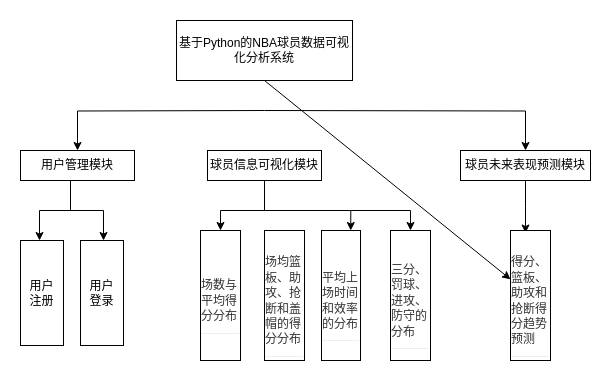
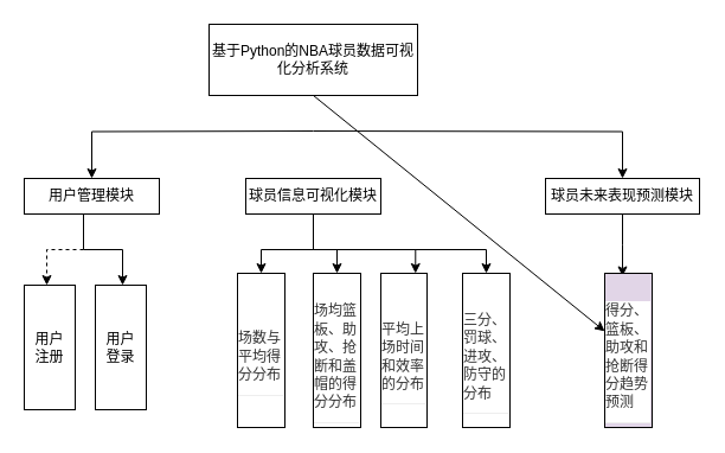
  <mxCell id="0" />
  <mxCell id="1" parent="0" />
  <mxCell id="2" style="edgeStyle=orthogonalEdgeStyle;rounded=0;orthogonalLoop=1;jettySize=auto;html=1;entryX=0.5;entryY=0;entryDx=0;entryDy=0;" edge="1" parent="1" target="6"><mxGeometry relative="1" as="geometry"><mxPoint x="264" y="110" as="sourcePoint" /><mxPoint x="77" y="160" as="targetPoint" /></mxGeometry></mxCell>
  <mxCell id="3" style="edgeStyle=orthogonalEdgeStyle;rounded=0;orthogonalLoop=1;jettySize=auto;html=1;exitX=1;exitY=0.5;exitDx=0;exitDy=0;entryX=0.5;entryY=0;entryDx=0;entryDy=0;" edge="1" parent="1" target="13"><mxGeometry relative="1" as="geometry"><mxPoint x="264" y="110" as="sourcePoint" /><mxPoint x="357" y="210" as="targetPoint" /></mxGeometry></mxCell>
  <mxCell id="4" value="基于Python的NBA球员数据可视化分析系统" style="rounded=0;whiteSpace=wrap;html=1;" vertex="1" parent="1"><mxGeometry x="176" y="20" width="176" height="60" as="geometry" /></mxCell>
- <mxCell id="5" value="" style="edgeStyle=orthogonalEdgeStyle;rounded=0;orthogonalLoop=1;jettySize=auto;html=1;" edge="1" parent="1" source="6" target="15"><mxGeometry relative="1" as="geometry"><Array as="points"><mxPoint x="70" y="210" /><mxPoint x="39" y="210" /></Array></mxGeometry></mxCell>
+ <mxCell id="5" value="" style="edgeStyle=orthogonalEdgeStyle;rounded=0;orthogonalLoop=1;jettySize=auto;html=1;dashed=1;" edge="1" parent="1" source="6" target="15"><mxGeometry relative="1" as="geometry"><Array as="points"><mxPoint x="70" y="210" /><mxPoint x="39" y="210" /></Array></mxGeometry></mxCell>
  <mxCell id="6" value="用户管理模块" style="rounded=0;whiteSpace=wrap;html=1;" vertex="1" parent="1"><mxGeometry x="20" y="150" width="114" height="30" as="geometry" /></mxCell>
  <mxCell id="7" value="" style="edgeStyle=orthogonalEdgeStyle;rounded=0;orthogonalLoop=1;jettySize=auto;html=1;" edge="1" parent="1" source="11" target="18"><mxGeometry relative="1" as="geometry"><Array as="points"><mxPoint x="264" y="210" /><mxPoint x="220" y="210" /></Array></mxGeometry></mxCell>
+ <mxCell id="8" style="edgeStyle=orthogonalEdgeStyle;rounded=0;orthogonalLoop=1;jettySize=auto;html=1;entryX=0.5;entryY=0;entryDx=0;entryDy=0;" edge="1" parent="1" source="11" target="19"><mxGeometry relative="1" as="geometry"><Array as="points"><mxPoint x="264" y="210" /><mxPoint x="284" y="210" /></Array></mxGeometry></mxCell>
  <mxCell id="9" style="edgeStyle=orthogonalEdgeStyle;rounded=0;orthogonalLoop=1;jettySize=auto;html=1;exitX=0.5;exitY=1;exitDx=0;exitDy=0;entryX=0.75;entryY=0;entryDx=0;entryDy=0;" edge="1" parent="1" source="11" target="21"><mxGeometry relative="1" as="geometry"><Array as="points"><mxPoint x="264" y="210" /><mxPoint x="351" y="210" /></Array></mxGeometry></mxCell>
  <mxCell id="10" style="edgeStyle=orthogonalEdgeStyle;rounded=0;orthogonalLoop=1;jettySize=auto;html=1;entryX=0.5;entryY=0;entryDx=0;entryDy=0;" edge="1" parent="1" source="11" target="22"><mxGeometry relative="1" as="geometry"><Array as="points"><mxPoint x="264" y="210" /><mxPoint x="410" y="210" /></Array></mxGeometry></mxCell>
  <mxCell id="11" value="球员信息可视化模块" style="rounded=0;whiteSpace=wrap;html=1;" vertex="1" parent="1"><mxGeometry x="207" y="150" width="114" height="30" as="geometry" /></mxCell>
  <mxCell id="12" value="" style="edgeStyle=orthogonalEdgeStyle;rounded=0;orthogonalLoop=1;jettySize=auto;html=1;" edge="1" parent="1" source="13"><mxGeometry relative="1" as="geometry"><mxPoint x="525" y="232.5" as="targetPoint" /></mxGeometry></mxCell>
  <mxCell id="13" value="球员未来表现预测模块" style="rounded=0;whiteSpace=wrap;html=1;" vertex="1" parent="1"><mxGeometry x="460" y="150" width="130" height="30" as="geometry" /></mxCell>
  <mxCell id="14" value="" style="endArrow=classic;html=1;rounded=0;exitX=0.5;exitY=1;exitDx=0;exitDy=0;" edge="1" parent="1" source="4" target="23"><mxGeometry width="50" height="50" relative="1" as="geometry"><mxPoint x="239" y="140" as="sourcePoint" /><mxPoint x="289" y="90" as="targetPoint" /></mxGeometry></mxCell>
  <mxCell id="15" value="用户&lt;div&gt;注册&lt;/div&gt;" style="whiteSpace=wrap;html=1;rounded=0;" vertex="1" parent="1"><mxGeometry x="20" y="240" width="43" height="105" as="geometry" /></mxCell>
  <mxCell id="16" value="" style="edgeStyle=orthogonalEdgeStyle;rounded=0;orthogonalLoop=1;jettySize=auto;html=1;exitX=0.5;exitY=1;exitDx=0;exitDy=0;" edge="1" parent="1" target="17" source="6"><mxGeometry relative="1" as="geometry"><mxPoint x="134" y="180" as="sourcePoint" /><Array as="points"><mxPoint x="70" y="180" /><mxPoint x="70" y="210" /><mxPoint x="103" y="210" /></Array></mxGeometry></mxCell>
  <mxCell id="17" value="用户&lt;div&gt;登录&lt;/div&gt;" style="whiteSpace=wrap;html=1;rounded=0;" vertex="1" parent="1"><mxGeometry x="80" y="240" width="43" height="105" as="geometry" /></mxCell>
  <mxCell id="18" value="&lt;h3 style=&quot;box-sizing: border-box; line-height: 1.1; color: rgb(51, 51, 51); margin: 40px 0px 20px; padding-bottom: 9px; border-bottom: 1px solid rgb(238, 238, 238); text-align: start; background-color: rgb(255, 255, 255);&quot; class=&quot;page-header&quot;&gt;&lt;font face=&quot;Times New Roman&quot; style=&quot;font-size: 12px; font-weight: normal;&quot;&gt;场数与平均得分分布&lt;/font&gt;&lt;/h3&gt;" style="rounded=0;whiteSpace=wrap;html=1;" vertex="1" parent="1"><mxGeometry x="200" y="230" width="40" height="130" as="geometry" /></mxCell>
  <mxCell id="19" value="&lt;h3 style=&quot;box-sizing: border-box; line-height: 1.1; color: rgb(51, 51, 51); margin: 40px 0px 20px; padding-bottom: 9px; border-bottom: 1px solid rgb(238, 238, 238); text-align: start; background-color: rgb(255, 255, 255);&quot; class=&quot;page-header&quot;&gt;&lt;font face=&quot;Times New Roman&quot; style=&quot;font-size: 12px; font-weight: normal;&quot;&gt;场均篮板、助攻、抢断和盖帽的得分分布&lt;/font&gt;&lt;/h3&gt;" style="rounded=0;whiteSpace=wrap;html=1;" vertex="1" parent="1"><mxGeometry x="264" y="230" width="40" height="130" as="geometry" /></mxCell>
  <mxCell id="20" style="edgeStyle=orthogonalEdgeStyle;rounded=0;orthogonalLoop=1;jettySize=auto;html=1;exitX=0.5;exitY=1;exitDx=0;exitDy=0;" edge="1" parent="1" source="19" target="19"><mxGeometry relative="1" as="geometry" /></mxCell>
  <mxCell id="21" value="&lt;h3 style=&quot;box-sizing: border-box; line-height: 1.1; color: rgb(51, 51, 51); margin: 40px 0px 20px; padding-bottom: 9px; border-bottom: 1px solid rgb(238, 238, 238); text-align: start; background-color: rgb(255, 255, 255);&quot; class=&quot;page-header&quot;&gt;&lt;font face=&quot;Times New Roman&quot; style=&quot;font-size: 12px; font-weight: normal;&quot;&gt;平均上场时间和效率的分布&lt;/font&gt;&lt;/h3&gt;" style="rounded=0;whiteSpace=wrap;html=1;" vertex="1" parent="1"><mxGeometry x="321" y="230" width="39" height="130" as="geometry" /></mxCell>
  <mxCell id="22" value="&lt;h3 style=&quot;box-sizing: border-box; line-height: 1.1; color: rgb(51, 51, 51); margin: 40px 0px 20px; padding-bottom: 9px; border-bottom: 1px solid rgb(238, 238, 238); text-align: start; background-color: rgb(255, 255, 255);&quot; class=&quot;page-header&quot;&gt;&lt;span style=&quot;font-weight: normal;&quot;&gt;&lt;font style=&quot;font-size: 12px;&quot; face=&quot;Times New Roman&quot;&gt;三分、罚球、进攻、防守的分布&lt;/font&gt;&lt;/span&gt;&lt;/h3&gt;" style="rounded=0;whiteSpace=wrap;html=1;" vertex="1" parent="1"><mxGeometry x="390" y="230" width="40" height="130" as="geometry" /></mxCell>
- <mxCell id="23" value="&lt;h3 style=&quot;box-sizing: border-box; line-height: 1.1; color: rgb(51, 51, 51); margin: 40px 0px 20px; padding-bottom: 9px; border-bottom: 1px solid rgb(238, 238, 238); text-align: start; background-color: rgb(255, 255, 255);&quot; class=&quot;page-header&quot;&gt;&lt;font face=&quot;Times New Roman&quot; style=&quot;font-size: 12px; font-weight: normal;&quot;&gt;得分、篮板、助攻和抢断得分趋势预测&lt;/font&gt;&lt;/h3&gt;" style="rounded=0;whiteSpace=wrap;html=1;" vertex="1" parent="1"><mxGeometry x="510" y="230" width="40" height="130" as="geometry" /></mxCell>
+ <mxCell id="23" value="&lt;h3 style=&quot;box-sizing: border-box; line-height: 1.1; color: rgb(51, 51, 51); margin: 40px 0px 20px; padding-bottom: 9px; border-bottom: 1px solid rgb(238, 238, 238); text-align: start; background-color: rgb(255, 255, 255);&quot; class=&quot;page-header&quot;&gt;&lt;font face=&quot;Times New Roman&quot; style=&quot;font-size: 12px; font-weight: normal;&quot;&gt;得分、篮板、助攻和抢断得分趋势预测&lt;/font&gt;&lt;/h3&gt;" style="rounded=0;whiteSpace=wrap;html=1;fillColor=#e1d5e7;" vertex="1" parent="1"><mxGeometry x="510" y="230" width="40" height="130" as="geometry" /></mxCell>
